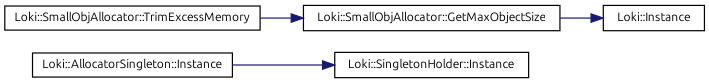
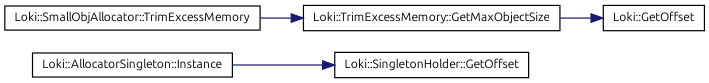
  digraph {
    fontname=Ubuntu
    rankdir=LR
    node [color=black fontname=Ubuntu fontsize=10 shape=record]
    edge [color=midnightblue fontname=Ubuntu fontsize=10 labelfontname=FreeSans labelfontsize=10 style=solid]
    n1 [height=0.2 label="Loki::AllocatorSingleton::Instance" width=0.4]
-   n2 [height=0.2 label="Loki::SingletonHolder::Instance" width=0.4]
+   n2 [height=0.2 label="Loki::SingletonHolder::GetOffset" width=0.4]
    n3 [height=0.2 label="Loki::SmallObjAllocator::TrimExcessMemory" width=0.4]
-   n4 [height=0.2 label="Loki::SmallObjAllocator::GetMaxObjectSize" width=0.4]
-   n5 [height=0.2 label="Loki::Instance" width=0.4]
+   n4 [height=0.2 label="Loki::TrimExcessMemory::GetMaxObjectSize" width=0.4]
+   n5 [height=0.2 label="Loki::GetOffset" width=0.4]
    n1 -> n2
    n3 -> n4
    n4 -> n5
  }
